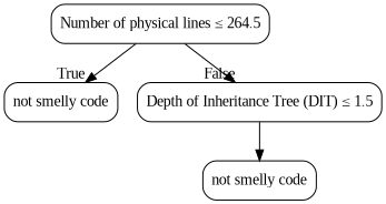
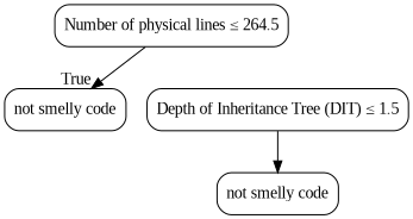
  digraph {
    fontname="Liberation Serif"
    node [color=black fillcolor="#FFFFFF" fontname="Liberation Serif" shape=box style="filled, rounded"]
    edge [fontname="Liberation Serif" labeldistance=2.5]
    n1 [label=<Number of physical lines &le; 264.5>]
    n2 [label=<not smelly code>]
    n3 [label=<Depth of Inheritance Tree (DIT) &le; 1.5>]
    n4 [label=<not smelly code>]
    n1 -> n2 [headlabel=True labelangle=45]
-   n1 -> n3 [headlabel=False labelangle=-45]
    n3 -> n4 [labeldistance=""]
  }
